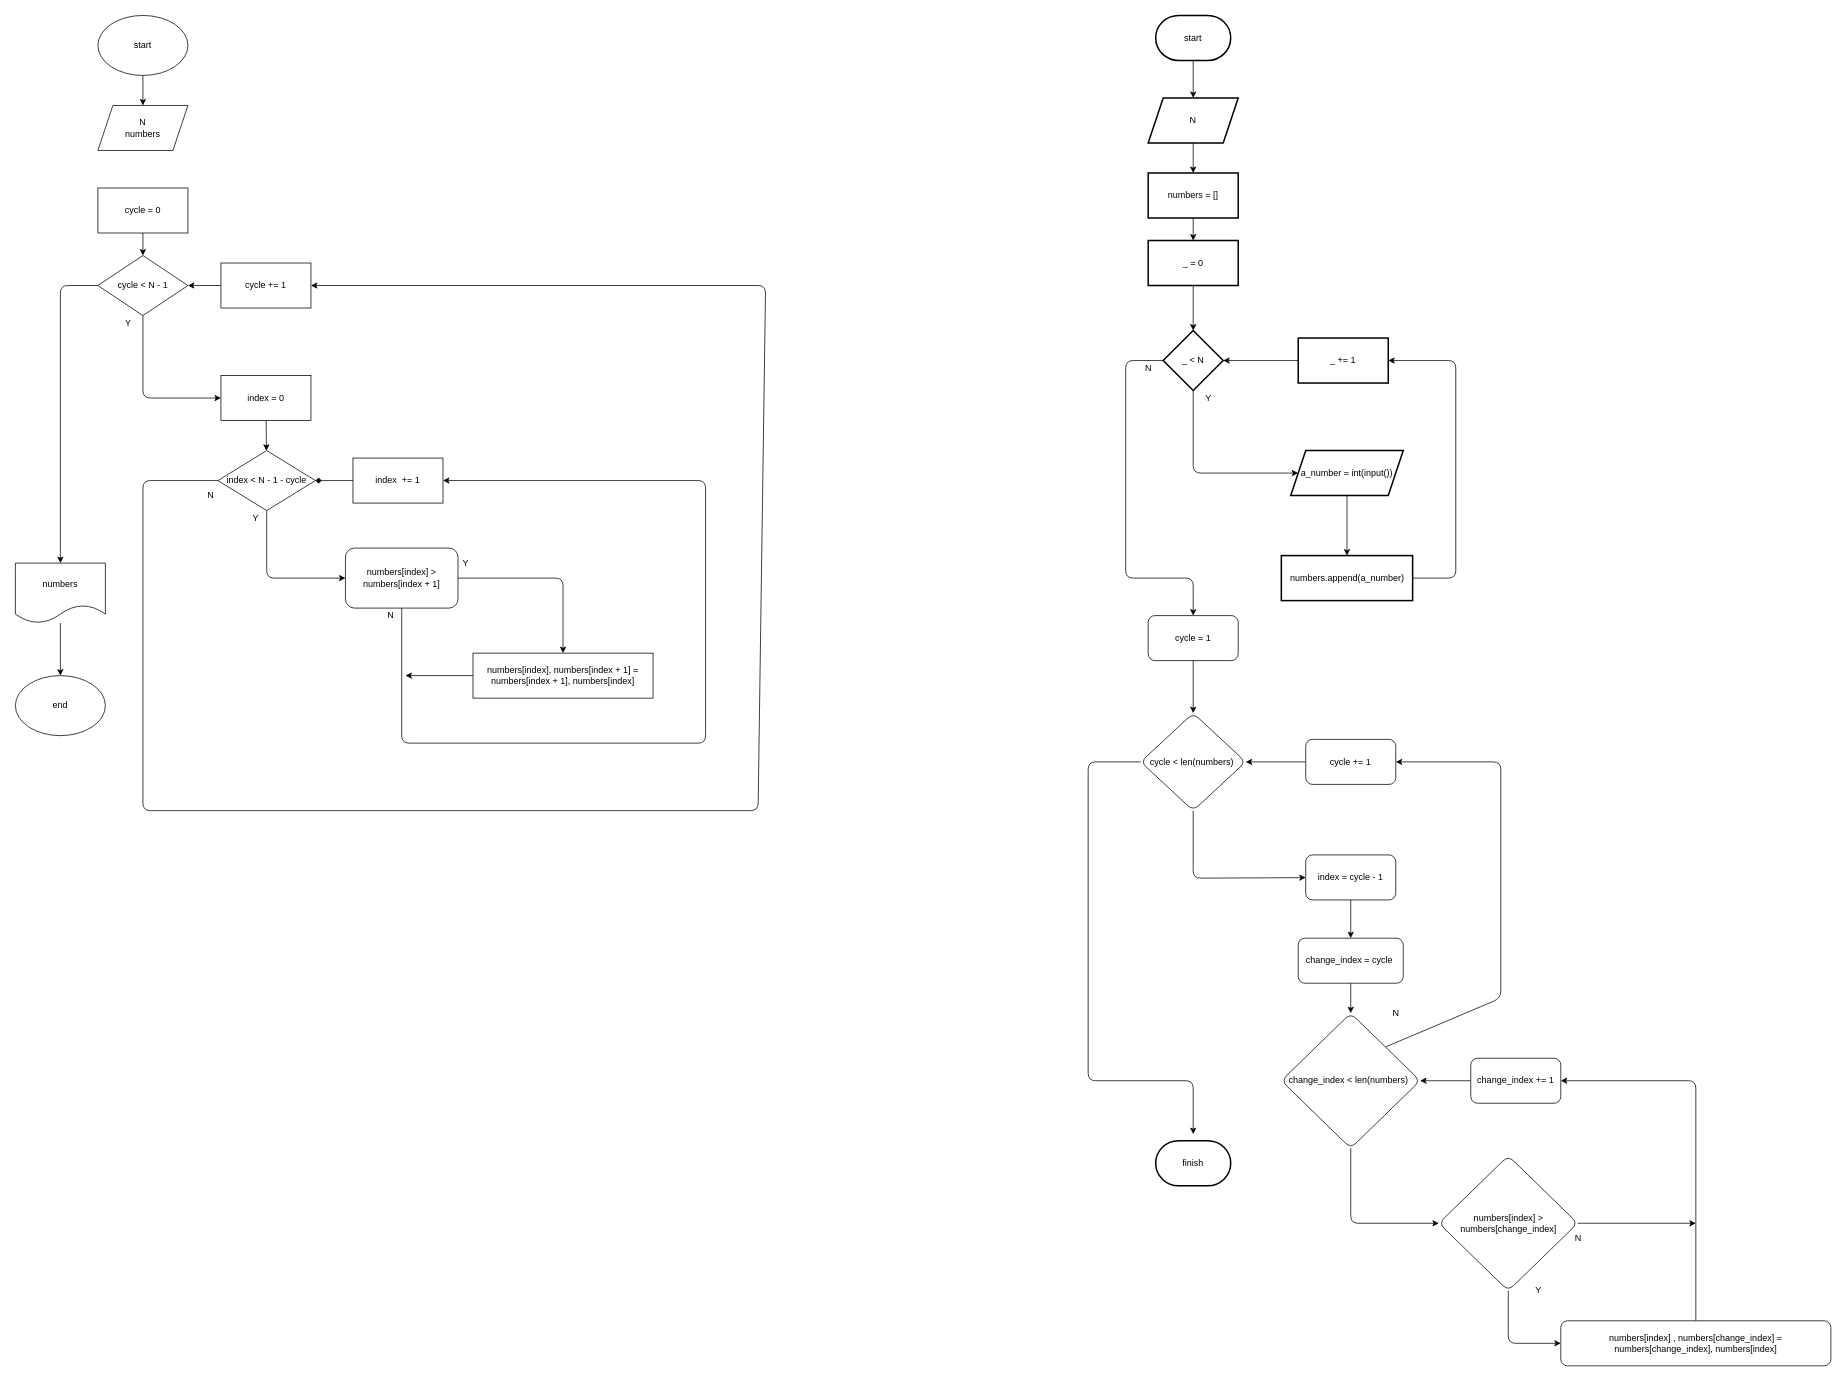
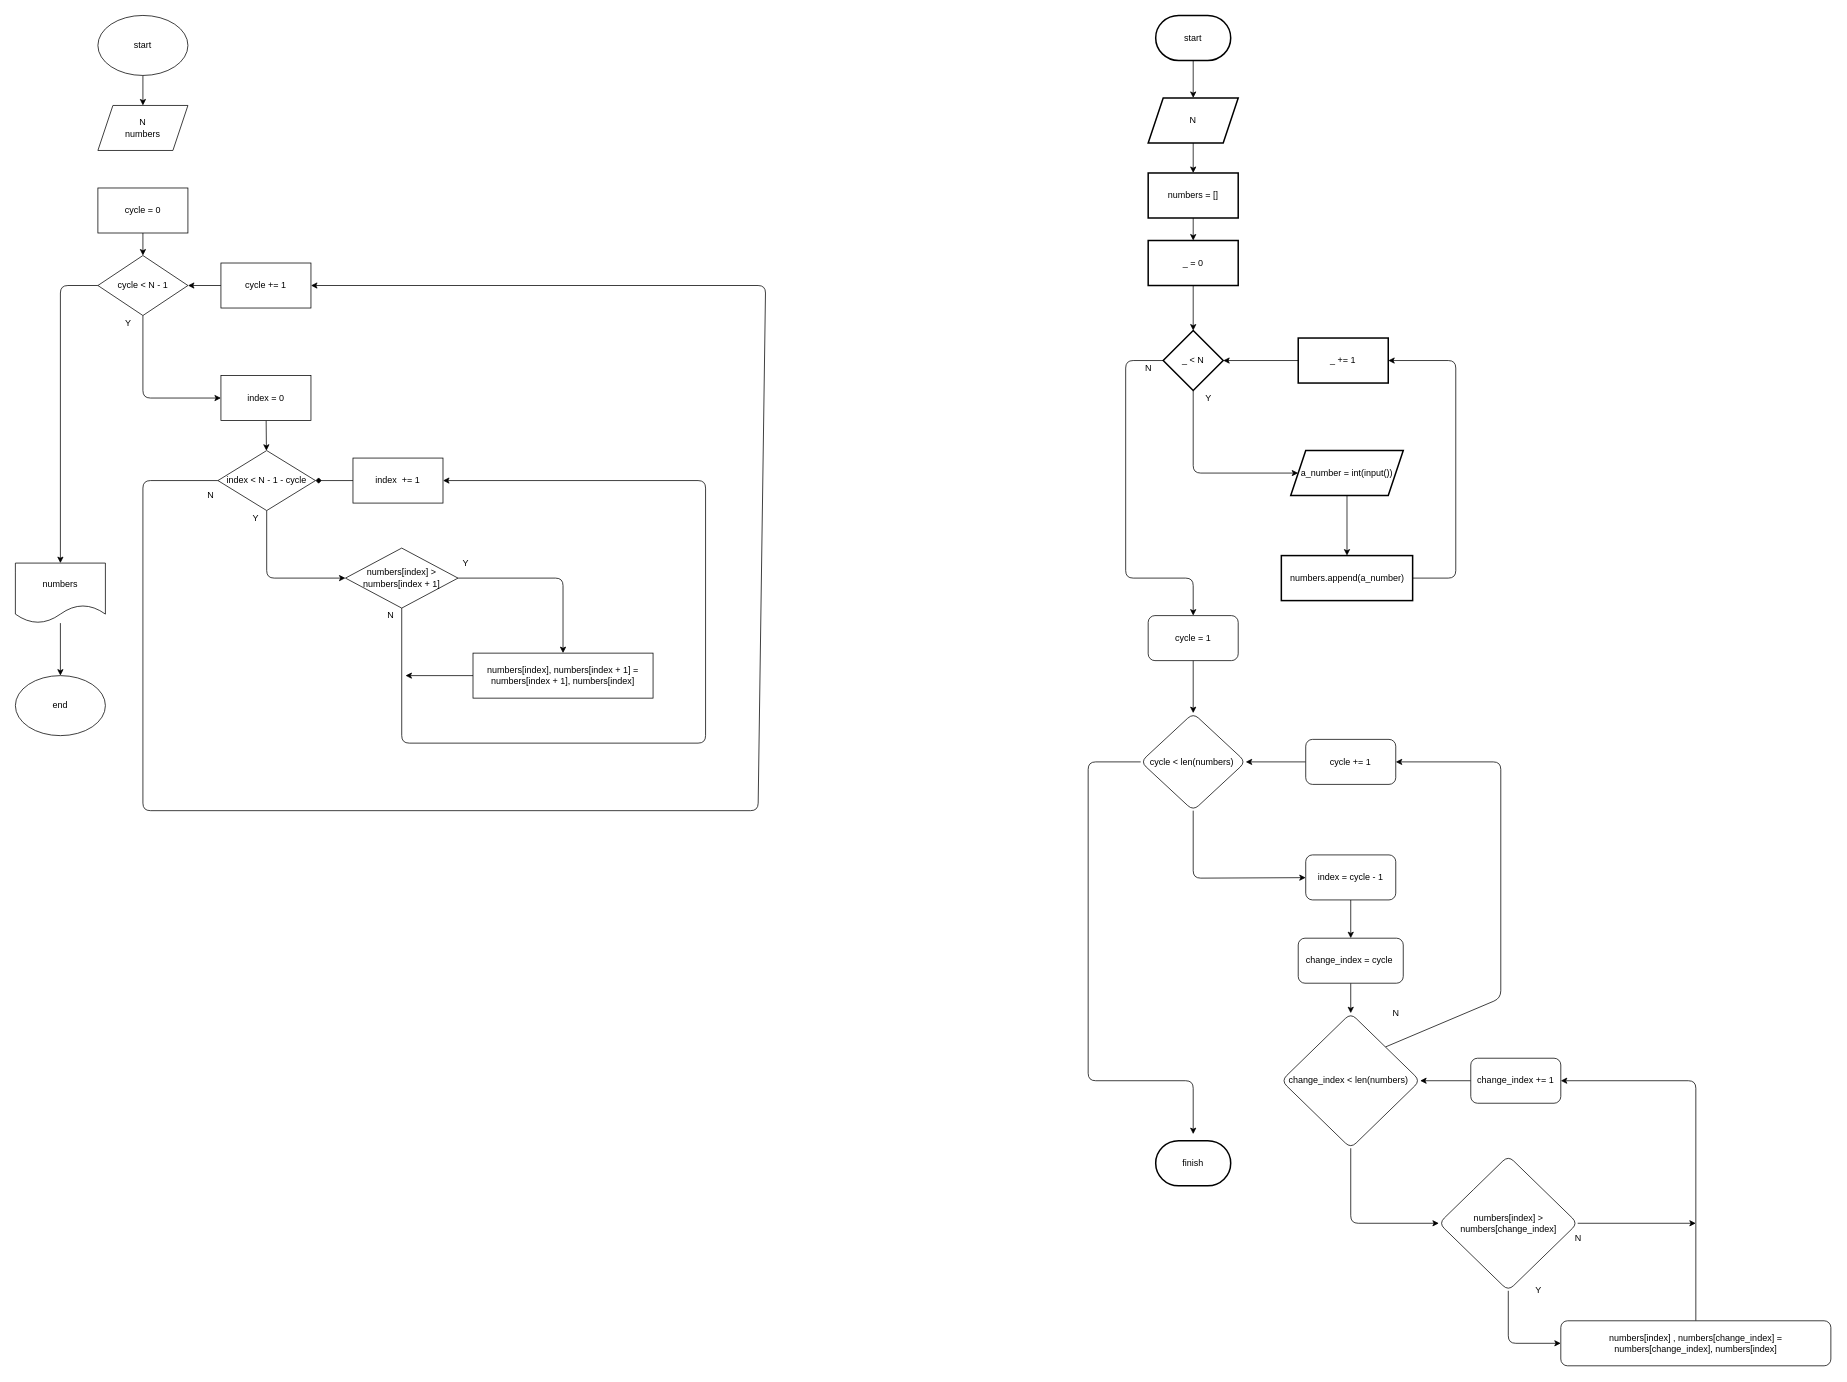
  <mxCell id="0" />
  <mxCell id="1" parent="0" />
  <mxCell id="2" value="" style="edgeStyle=none;html=1;" parent="1" source="3" target="4" edge="1"><mxGeometry relative="1" as="geometry" /></mxCell>
  <mxCell id="3" value="start" style="ellipse;whiteSpace=wrap;html=1;" parent="1" vertex="1"><mxGeometry x="130" y="20" width="120" height="80" as="geometry" /></mxCell>
  <mxCell id="4" value="N&lt;br&gt;numbers" style="shape=parallelogram;perimeter=parallelogramPerimeter;whiteSpace=wrap;html=1;fixedSize=1;" parent="1" vertex="1"><mxGeometry x="130" y="140" width="120" height="60" as="geometry" /></mxCell>
  <mxCell id="5" value="" style="edgeStyle=none;html=1;" parent="1" source="6" target="9" edge="1"><mxGeometry relative="1" as="geometry" /></mxCell>
  <mxCell id="6" value="cycle = 0" style="whiteSpace=wrap;html=1;" parent="1" vertex="1"><mxGeometry x="130" y="250" width="120" height="60" as="geometry" /></mxCell>
  <mxCell id="7" value="" style="edgeStyle=none;html=1;" parent="1" source="9" target="13" edge="1"><mxGeometry relative="1" as="geometry"><Array as="points"><mxPoint x="190" y="530" /></Array></mxGeometry></mxCell>
  <mxCell id="8" style="edgeStyle=none;html=1;entryX=0.5;entryY=0;entryDx=0;entryDy=0;" parent="1" source="9" target="27" edge="1"><mxGeometry relative="1" as="geometry"><mxPoint x="70" y="720" as="targetPoint" /><Array as="points"><mxPoint x="80" y="380" /></Array></mxGeometry></mxCell>
  <mxCell id="9" value="cycle &amp;lt; N - 1" style="rhombus;whiteSpace=wrap;html=1;" parent="1" vertex="1"><mxGeometry x="130" y="340" width="120" height="80" as="geometry" /></mxCell>
  <mxCell id="10" value="" style="edgeStyle=none;html=1;" parent="1" source="11" target="9" edge="1"><mxGeometry relative="1" as="geometry" /></mxCell>
  <mxCell id="11" value="cycle += 1" style="whiteSpace=wrap;html=1;" parent="1" vertex="1"><mxGeometry x="294" y="350" width="120" height="60" as="geometry" /></mxCell>
  <mxCell id="12" value="" style="edgeStyle=none;html=1;" parent="1" source="13" target="16" edge="1"><mxGeometry relative="1" as="geometry" /></mxCell>
  <mxCell id="13" value="index = 0" style="whiteSpace=wrap;html=1;" parent="1" vertex="1"><mxGeometry x="294" y="500" width="120" height="60" as="geometry" /></mxCell>
  <mxCell id="14" value="" style="edgeStyle=none;html=1;" parent="1" source="16" target="21" edge="1"><mxGeometry relative="1" as="geometry"><Array as="points"><mxPoint x="355" y="770" /></Array></mxGeometry></mxCell>
  <mxCell id="15" style="edgeStyle=none;html=1;entryX=1;entryY=0.5;entryDx=0;entryDy=0;" parent="1" source="16" target="11" edge="1"><mxGeometry relative="1" as="geometry"><Array as="points"><mxPoint x="190" y="640" /><mxPoint x="190" y="1080" /><mxPoint x="1010" y="1080" /><mxPoint x="1020" y="380" /></Array></mxGeometry></mxCell>
  <mxCell id="16" value="index &amp;lt; N - 1 - cycle" style="rhombus;whiteSpace=wrap;html=1;" parent="1" vertex="1"><mxGeometry x="290" y="600" width="130" height="80" as="geometry" /></mxCell>
  <mxCell id="17" value="" style="edgeStyle=none;html=1;endArrow=diamond;" parent="1" source="18" target="16" edge="1"><mxGeometry relative="1" as="geometry" /></mxCell>
  <mxCell id="18" value="index&amp;nbsp; += 1" style="whiteSpace=wrap;html=1;" parent="1" vertex="1"><mxGeometry x="470" y="610" width="120" height="60" as="geometry" /></mxCell>
  <mxCell id="19" value="" style="edgeStyle=none;html=1;" parent="1" source="21" target="23" edge="1"><mxGeometry relative="1" as="geometry"><Array as="points"><mxPoint x="750" y="770" /></Array></mxGeometry></mxCell>
  <mxCell id="20" style="edgeStyle=none;html=1;entryX=1;entryY=0.5;entryDx=0;entryDy=0;" parent="1" source="21" target="18" edge="1"><mxGeometry relative="1" as="geometry"><Array as="points"><mxPoint x="535" y="990" /><mxPoint x="940" y="990" /><mxPoint x="940" y="640" /></Array></mxGeometry></mxCell>
- <mxCell id="21" value="numbers[index] &amp;gt; numbers[index + 1]" style="whiteSpace=wrap;html=1;rounded=1;" parent="1" vertex="1"><mxGeometry x="460" y="730" width="150" height="80" as="geometry" /></mxCell>
+ <mxCell id="21" value="numbers[index] &amp;gt; numbers[index + 1]" style="rhombus;whiteSpace=wrap;html=1;" parent="1" vertex="1"><mxGeometry x="460" y="730" width="150" height="80" as="geometry" /></mxCell>
  <mxCell id="22" style="edgeStyle=none;html=1;" parent="1" source="23" edge="1"><mxGeometry relative="1" as="geometry"><mxPoint x="540" y="900" as="targetPoint" /></mxGeometry></mxCell>
  <mxCell id="23" value="numbers[index], numbers[index + 1] = numbers[index + 1], numbers[index]" style="whiteSpace=wrap;html=1;" parent="1" vertex="1"><mxGeometry x="630" y="870" width="240" height="60" as="geometry" /></mxCell>
  <mxCell id="24" value="Y" style="text;html=1;align=center;verticalAlign=middle;resizable=0;points=[];autosize=1;strokeColor=none;fillColor=none;" parent="1" vertex="1"><mxGeometry x="160" y="420" width="20" height="20" as="geometry" /></mxCell>
  <mxCell id="25" value="end" style="ellipse;whiteSpace=wrap;html=1;" parent="1" vertex="1"><mxGeometry x="20" y="900" width="120" height="80" as="geometry" /></mxCell>
  <mxCell id="26" style="edgeStyle=none;html=1;entryX=0.5;entryY=0;entryDx=0;entryDy=0;" parent="1" source="27" target="25" edge="1"><mxGeometry relative="1" as="geometry" /></mxCell>
  <mxCell id="27" value="numbers" style="shape=document;whiteSpace=wrap;html=1;boundedLbl=1;" parent="1" vertex="1"><mxGeometry x="20" y="750" width="120" height="80" as="geometry" /></mxCell>
  <mxCell id="28" value="N" style="text;html=1;align=center;verticalAlign=middle;resizable=0;points=[];autosize=1;strokeColor=none;fillColor=none;" parent="1" vertex="1"><mxGeometry x="270" y="650" width="20" height="20" as="geometry" /></mxCell>
  <mxCell id="29" value="Y" style="text;html=1;align=center;verticalAlign=middle;resizable=0;points=[];autosize=1;strokeColor=none;fillColor=none;" parent="1" vertex="1"><mxGeometry x="330" y="680" width="20" height="20" as="geometry" /></mxCell>
  <mxCell id="30" value="Y" style="text;html=1;align=center;verticalAlign=middle;resizable=0;points=[];autosize=1;strokeColor=none;fillColor=none;" parent="1" vertex="1"><mxGeometry x="610" y="740" width="20" height="20" as="geometry" /></mxCell>
  <mxCell id="31" value="N" style="text;html=1;align=center;verticalAlign=middle;resizable=0;points=[];autosize=1;strokeColor=none;fillColor=none;" parent="1" vertex="1"><mxGeometry x="510" y="810" width="20" height="20" as="geometry" /></mxCell>
  <mxCell id="32" value="" style="edgeStyle=none;html=1;" parent="1" source="33" target="35" edge="1"><mxGeometry relative="1" as="geometry" /></mxCell>
  <mxCell id="33" value="start" style="strokeWidth=2;html=1;shape=mxgraph.flowchart.terminator;whiteSpace=wrap;" parent="1" vertex="1"><mxGeometry x="1540" y="20" width="100" height="60" as="geometry" /></mxCell>
  <mxCell id="34" value="" style="edgeStyle=none;html=1;" parent="1" source="35" target="46" edge="1"><mxGeometry relative="1" as="geometry" /></mxCell>
  <mxCell id="35" value="N" style="shape=parallelogram;perimeter=parallelogramPerimeter;whiteSpace=wrap;html=1;fixedSize=1;strokeWidth=2;" parent="1" vertex="1"><mxGeometry x="1530" y="130" width="120" height="60" as="geometry" /></mxCell>
  <mxCell id="36" value="" style="edgeStyle=none;html=1;" parent="1" source="37" target="40" edge="1"><mxGeometry relative="1" as="geometry" /></mxCell>
  <mxCell id="37" value="_ = 0" style="whiteSpace=wrap;html=1;strokeWidth=2;" parent="1" vertex="1"><mxGeometry x="1530" y="320" width="120" height="60" as="geometry" /></mxCell>
  <mxCell id="38" value="" style="edgeStyle=none;html=1;" parent="1" source="40" target="44" edge="1"><mxGeometry relative="1" as="geometry"><Array as="points"><mxPoint x="1590" y="630" /></Array></mxGeometry></mxCell>
  <mxCell id="39" style="edgeStyle=none;html=1;" parent="1" source="40" edge="1"><mxGeometry relative="1" as="geometry"><mxPoint x="1590" y="820" as="targetPoint" /><Array as="points"><mxPoint x="1500" y="480" /><mxPoint x="1500" y="770" /><mxPoint x="1590" y="770" /></Array></mxGeometry></mxCell>
  <mxCell id="40" value="_ &amp;lt; N" style="rhombus;whiteSpace=wrap;html=1;strokeWidth=2;" parent="1" vertex="1"><mxGeometry x="1550" y="440" width="80" height="80" as="geometry" /></mxCell>
  <mxCell id="41" value="" style="edgeStyle=none;html=1;" parent="1" source="42" target="40" edge="1"><mxGeometry relative="1" as="geometry" /></mxCell>
  <mxCell id="42" value="_ += 1" style="whiteSpace=wrap;html=1;strokeWidth=2;" parent="1" vertex="1"><mxGeometry x="1730" y="450" width="120" height="60" as="geometry" /></mxCell>
  <mxCell id="43" value="" style="edgeStyle=none;html=1;" parent="1" source="44" target="48" edge="1"><mxGeometry relative="1" as="geometry" /></mxCell>
  <mxCell id="44" value="a_number = int(input())" style="shape=parallelogram;perimeter=parallelogramPerimeter;whiteSpace=wrap;html=1;fixedSize=1;strokeWidth=2;" parent="1" vertex="1"><mxGeometry x="1720" y="600" width="150" height="60" as="geometry" /></mxCell>
  <mxCell id="45" value="" style="edgeStyle=none;html=1;" parent="1" source="46" target="37" edge="1"><mxGeometry relative="1" as="geometry" /></mxCell>
  <mxCell id="46" value="numbers = []" style="whiteSpace=wrap;html=1;strokeWidth=2;" parent="1" vertex="1"><mxGeometry x="1530" y="230" width="120" height="60" as="geometry" /></mxCell>
  <mxCell id="47" style="edgeStyle=none;html=1;entryX=1;entryY=0.5;entryDx=0;entryDy=0;" parent="1" source="48" target="42" edge="1"><mxGeometry relative="1" as="geometry"><Array as="points"><mxPoint x="1940" y="770" /><mxPoint x="1940" y="480" /></Array></mxGeometry></mxCell>
  <mxCell id="48" value="numbers.append(a_number)" style="whiteSpace=wrap;html=1;strokeWidth=2;" parent="1" vertex="1"><mxGeometry x="1707.5" y="740" width="175" height="60" as="geometry" /></mxCell>
  <mxCell id="49" value="Y" style="text;html=1;align=center;verticalAlign=middle;resizable=0;points=[];autosize=1;strokeColor=none;fillColor=none;" parent="1" vertex="1"><mxGeometry x="1600" y="520" width="20" height="20" as="geometry" /></mxCell>
  <mxCell id="50" value="" style="edgeStyle=none;html=1;" parent="1" source="51" target="54" edge="1"><mxGeometry relative="1" as="geometry" /></mxCell>
  <mxCell id="51" value="cycle = 1" style="rounded=1;whiteSpace=wrap;html=1;" parent="1" vertex="1"><mxGeometry x="1530" y="820" width="120" height="60" as="geometry" /></mxCell>
  <mxCell id="52" value="" style="edgeStyle=none;html=1;" parent="1" source="54" target="58" edge="1"><mxGeometry relative="1" as="geometry"><Array as="points"><mxPoint x="1590" y="1170" /></Array></mxGeometry></mxCell>
  <mxCell id="53" style="edgeStyle=none;html=1;" edge="1" parent="1" source="54"><mxGeometry relative="1" as="geometry"><mxPoint x="1590" y="1511.157" as="targetPoint" /><Array as="points"><mxPoint x="1450" y="1015" /><mxPoint x="1450" y="1440" /><mxPoint x="1590" y="1440" /></Array></mxGeometry></mxCell>
  <mxCell id="54" value="cycle &amp;lt; len(numbers)&amp;nbsp;" style="rhombus;whiteSpace=wrap;html=1;rounded=1;" parent="1" vertex="1"><mxGeometry x="1520" y="950" width="140" height="130" as="geometry" /></mxCell>
  <mxCell id="55" value="" style="edgeStyle=none;html=1;" parent="1" source="56" target="54" edge="1"><mxGeometry relative="1" as="geometry" /></mxCell>
  <mxCell id="56" value="cycle += 1" style="rounded=1;whiteSpace=wrap;html=1;" parent="1" vertex="1"><mxGeometry x="1740" y="985" width="120" height="60" as="geometry" /></mxCell>
  <mxCell id="57" value="" style="edgeStyle=none;html=1;" parent="1" source="58" target="60" edge="1"><mxGeometry relative="1" as="geometry" /></mxCell>
  <mxCell id="58" value="index = cycle - 1" style="whiteSpace=wrap;html=1;rounded=1;" parent="1" vertex="1"><mxGeometry x="1740" y="1139" width="120" height="60" as="geometry" /></mxCell>
  <mxCell id="59" value="" style="edgeStyle=none;html=1;" parent="1" source="60" target="63" edge="1"><mxGeometry relative="1" as="geometry" /></mxCell>
  <mxCell id="60" value="change_index = cycle&amp;nbsp;" style="whiteSpace=wrap;html=1;rounded=1;" parent="1" vertex="1"><mxGeometry x="1730" y="1250" width="140" height="60" as="geometry" /></mxCell>
  <mxCell id="61" value="" style="edgeStyle=none;html=1;entryX=0;entryY=0.5;entryDx=0;entryDy=0;" parent="1" source="63" target="68" edge="1"><mxGeometry relative="1" as="geometry"><Array as="points"><mxPoint x="1800" y="1630" /></Array></mxGeometry></mxCell>
  <mxCell id="62" style="edgeStyle=none;html=1;entryX=1;entryY=0.5;entryDx=0;entryDy=0;exitX=1;exitY=0;exitDx=0;exitDy=0;" edge="1" parent="1" source="63" target="56"><mxGeometry relative="1" as="geometry"><Array as="points"><mxPoint x="2000" y="1330" /><mxPoint x="2000" y="1015" /></Array></mxGeometry></mxCell>
  <mxCell id="63" value="change_index &amp;lt; len(numbers)&amp;nbsp;&amp;nbsp;" style="rhombus;whiteSpace=wrap;html=1;rounded=1;" parent="1" vertex="1"><mxGeometry x="1707.5" y="1350" width="185" height="180" as="geometry" /></mxCell>
  <mxCell id="64" value="" style="edgeStyle=none;html=1;" parent="1" source="65" target="63" edge="1"><mxGeometry relative="1" as="geometry" /></mxCell>
  <mxCell id="65" value="change_index += 1" style="whiteSpace=wrap;html=1;rounded=1;" parent="1" vertex="1"><mxGeometry x="1960" y="1410" width="120" height="60" as="geometry" /></mxCell>
  <mxCell id="66" value="" style="edgeStyle=none;html=1;" parent="1" source="68" target="70" edge="1"><mxGeometry relative="1" as="geometry"><Array as="points"><mxPoint x="2010" y="1790" /></Array></mxGeometry></mxCell>
  <mxCell id="67" style="edgeStyle=none;html=1;" parent="1" source="68" edge="1"><mxGeometry relative="1" as="geometry"><mxPoint x="2260" y="1630" as="targetPoint" /></mxGeometry></mxCell>
  <mxCell id="68" value="numbers[index] &amp;gt; numbers[change_index]" style="rhombus;whiteSpace=wrap;html=1;rounded=1;" parent="1" vertex="1"><mxGeometry x="1917.5" y="1540" width="185" height="180" as="geometry" /></mxCell>
  <mxCell id="69" style="edgeStyle=none;html=1;entryX=1;entryY=0.5;entryDx=0;entryDy=0;" parent="1" source="70" target="65" edge="1"><mxGeometry relative="1" as="geometry"><Array as="points"><mxPoint x="2260" y="1440" /></Array></mxGeometry></mxCell>
  <mxCell id="70" value="&lt;span&gt;numbers[index] , numbers[change_index] = numbers[change_index], numbers[index]&lt;/span&gt;" style="whiteSpace=wrap;html=1;rounded=1;" parent="1" vertex="1"><mxGeometry x="2080" y="1760" width="360" height="60" as="geometry" /></mxCell>
  <mxCell id="71" value="N" style="text;html=1;align=center;verticalAlign=middle;resizable=0;points=[];autosize=1;strokeColor=none;fillColor=none;" parent="1" vertex="1"><mxGeometry x="2092.5" y="1640" width="20" height="20" as="geometry" /></mxCell>
  <mxCell id="72" value="Y" style="text;html=1;align=center;verticalAlign=middle;resizable=0;points=[];autosize=1;strokeColor=none;fillColor=none;" parent="1" vertex="1"><mxGeometry x="2040" y="1710" width="20" height="20" as="geometry" /></mxCell>
  <mxCell id="73" value="N" style="text;html=1;align=center;verticalAlign=middle;resizable=0;points=[];autosize=1;strokeColor=none;fillColor=none;" vertex="1" parent="1"><mxGeometry x="1850" y="1340" width="20" height="20" as="geometry" /></mxCell>
  <mxCell id="74" value="finish" style="strokeWidth=2;html=1;shape=mxgraph.flowchart.terminator;whiteSpace=wrap;" vertex="1" parent="1"><mxGeometry x="1540" y="1520" width="100" height="60" as="geometry" /></mxCell>
  <mxCell id="75" value="N" style="text;html=1;align=center;verticalAlign=middle;resizable=0;points=[];autosize=1;strokeColor=none;fillColor=none;" vertex="1" parent="1"><mxGeometry x="1520" y="480" width="20" height="20" as="geometry" /></mxCell>
